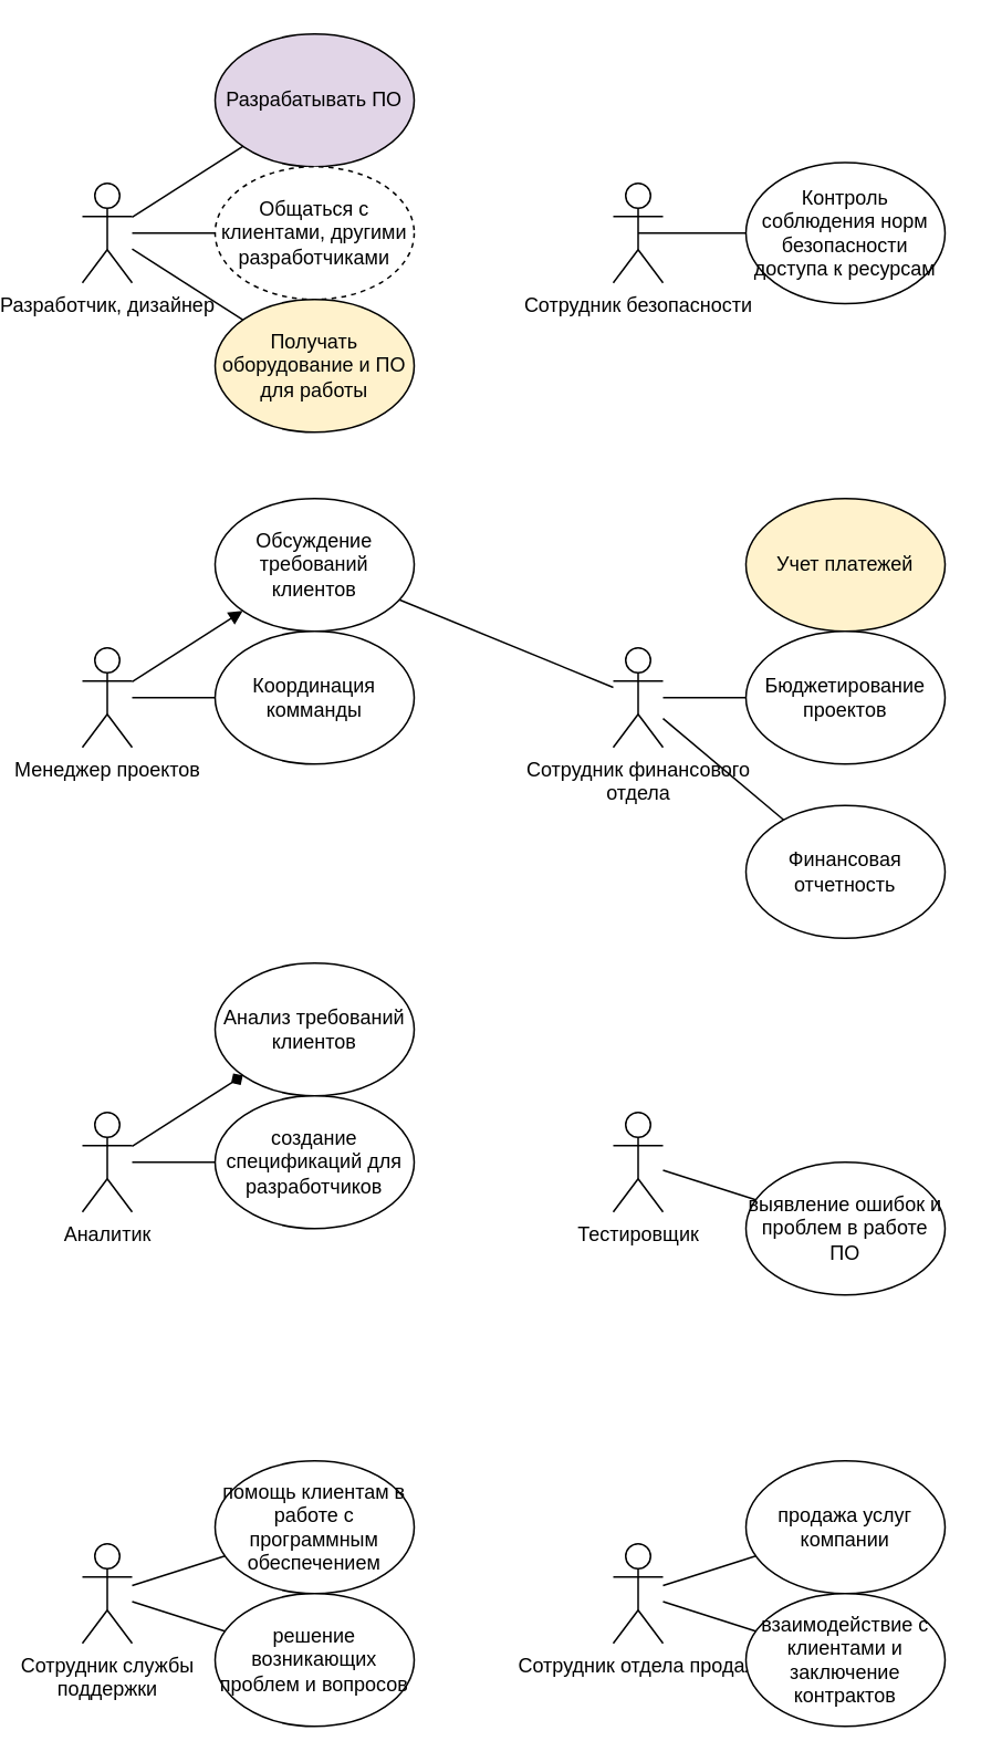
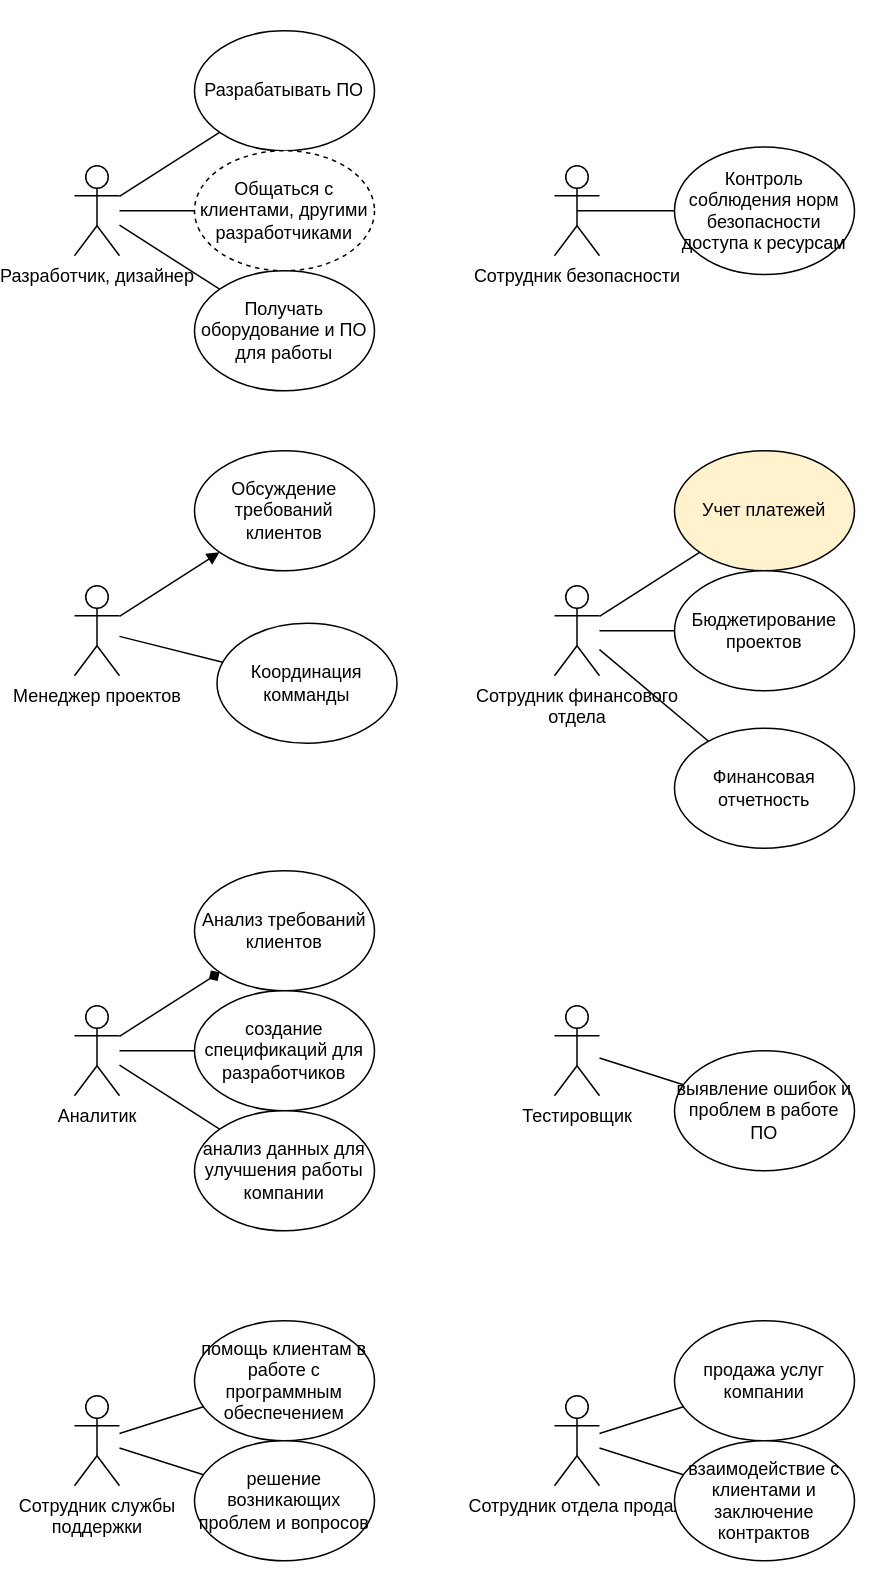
  <mxCell id="0" />
  <mxCell id="1" parent="0" />
  <mxCell id="2" value="Разработчик, дизайнер" style="shape=umlActor;verticalLabelPosition=bottom;verticalAlign=top;html=1;outlineConnect=0;" parent="1" vertex="1"><mxGeometry x="20" y="110" width="30" height="60" as="geometry" /></mxCell>
- <mxCell id="3" value="Разрабатывать ПО" style="ellipse;whiteSpace=wrap;html=1;fillColor=#e1d5e7;" parent="1" vertex="1"><mxGeometry x="100" y="20" width="120" height="80" as="geometry" /></mxCell>
+ <mxCell id="3" value="Разрабатывать ПО" style="ellipse;whiteSpace=wrap;html=1;" parent="1" vertex="1"><mxGeometry x="100" y="20" width="120" height="80" as="geometry" /></mxCell>
  <mxCell id="4" value="Общаться с клиентами, другими разработчиками" style="ellipse;whiteSpace=wrap;html=1;dashed=1;" parent="1" vertex="1"><mxGeometry x="100" y="100" width="120" height="80" as="geometry" /></mxCell>
- <mxCell id="5" value="Получать оборудование и ПО для работы" style="ellipse;whiteSpace=wrap;html=1;fillColor=#fff2cc;" parent="1" vertex="1"><mxGeometry x="100" y="180" width="120" height="80" as="geometry" /></mxCell>
+ <mxCell id="5" value="Получать оборудование и ПО для работы" style="ellipse;whiteSpace=wrap;html=1;" parent="1" vertex="1"><mxGeometry x="100" y="180" width="120" height="80" as="geometry" /></mxCell>
  <mxCell id="6" value="" style="endArrow=none;html=1;rounded=0;" parent="1" source="2" target="3" edge="1"><mxGeometry width="50" height="50" relative="1" as="geometry"><mxPoint x="140" y="160" as="sourcePoint" /><mxPoint x="190" y="110" as="targetPoint" /></mxGeometry></mxCell>
  <mxCell id="7" value="" style="endArrow=none;html=1;rounded=0;" parent="1" source="2" target="4" edge="1"><mxGeometry width="50" height="50" relative="1" as="geometry"><mxPoint x="60" y="140" as="sourcePoint" /><mxPoint x="127" y="98" as="targetPoint" /></mxGeometry></mxCell>
  <mxCell id="8" value="" style="endArrow=none;html=1;rounded=0;" parent="1" source="2" target="5" edge="1"><mxGeometry width="50" height="50" relative="1" as="geometry"><mxPoint x="60" y="150" as="sourcePoint" /><mxPoint x="110" y="150" as="targetPoint" /></mxGeometry></mxCell>
  <mxCell id="9" style="rounded=0;orthogonalLoop=1;jettySize=auto;html=1;exitX=0.5;exitY=0.5;exitDx=0;exitDy=0;exitPerimeter=0;entryX=0;entryY=0.5;entryDx=0;entryDy=0;endArrow=none;endFill=0;" edge="1" parent="1" source="10" target="11"><mxGeometry relative="1" as="geometry" /></mxCell>
  <mxCell id="10" value="Сотрудник безопасности" style="shape=umlActor;verticalLabelPosition=bottom;verticalAlign=top;html=1;outlineConnect=0;" vertex="1" parent="1"><mxGeometry x="340" y="110" width="30" height="60" as="geometry" /></mxCell>
  <mxCell id="11" value="Контроль соблюдения норм безопасности доступа к ресурсам" style="ellipse;whiteSpace=wrap;html=1;" vertex="1" parent="1"><mxGeometry x="420" y="97.5" width="120" height="85" as="geometry" /></mxCell>
  <mxCell id="12" value="Менеджер проектов" style="shape=umlActor;verticalLabelPosition=bottom;verticalAlign=top;html=1;outlineConnect=0;" vertex="1" parent="1"><mxGeometry x="20" y="390" width="30" height="60" as="geometry" /></mxCell>
  <mxCell id="13" value="Обсуждение требований клиентов" style="ellipse;whiteSpace=wrap;html=1;" vertex="1" parent="1"><mxGeometry x="100" y="300" width="120" height="80" as="geometry" /></mxCell>
- <mxCell id="14" value="Координация комманды" style="ellipse;whiteSpace=wrap;html=1;" vertex="1" parent="1"><mxGeometry x="100" y="380" width="120" height="80" as="geometry" /></mxCell>
+ <mxCell id="14" value="Координация комманды" style="ellipse;whiteSpace=wrap;html=1;" vertex="1" parent="1"><mxGeometry x="115" y="415" width="120" height="80" as="geometry" /></mxCell>
  <mxCell id="15" value="" style="endArrow=block;html=1;rounded=0;" edge="1" parent="1" source="12" target="13"><mxGeometry width="50" height="50" relative="1" as="geometry"><mxPoint x="140" y="440" as="sourcePoint" /><mxPoint x="190" y="390" as="targetPoint" /></mxGeometry></mxCell>
  <mxCell id="16" value="" style="endArrow=none;html=1;rounded=0;" edge="1" parent="1" source="12" target="14"><mxGeometry width="50" height="50" relative="1" as="geometry"><mxPoint x="60" y="420" as="sourcePoint" /><mxPoint x="127" y="378" as="targetPoint" /></mxGeometry></mxCell>
  <mxCell id="17" value="Сотрудник финансового &lt;br&gt;отдела" style="shape=umlActor;verticalLabelPosition=bottom;verticalAlign=top;html=1;outlineConnect=0;" vertex="1" parent="1"><mxGeometry x="340" y="390" width="30" height="60" as="geometry" /></mxCell>
  <mxCell id="18" value="Учет платежей" style="ellipse;whiteSpace=wrap;html=1;fillColor=#fff2cc;" vertex="1" parent="1"><mxGeometry x="420" y="300" width="120" height="80" as="geometry" /></mxCell>
  <mxCell id="19" value="Бюджетирование проектов" style="ellipse;whiteSpace=wrap;html=1;" vertex="1" parent="1"><mxGeometry x="420" y="380" width="120" height="80" as="geometry" /></mxCell>
  <mxCell id="20" value="Финансовая отчетность" style="ellipse;whiteSpace=wrap;html=1;" vertex="1" parent="1"><mxGeometry x="420" y="485" width="120" height="80" as="geometry" /></mxCell>
- <mxCell id="21" value="" style="endArrow=none;html=1;rounded=0;" edge="1" parent="1" source="17" target="13"><mxGeometry width="50" height="50" relative="1" as="geometry"><mxPoint x="460" y="440" as="sourcePoint" /><mxPoint x="510" y="390" as="targetPoint" /></mxGeometry></mxCell>
+ <mxCell id="21" value="" style="endArrow=none;html=1;rounded=0;" edge="1" parent="1" source="17" target="18"><mxGeometry width="50" height="50" relative="1" as="geometry"><mxPoint x="460" y="440" as="sourcePoint" /><mxPoint x="510" y="390" as="targetPoint" /></mxGeometry></mxCell>
  <mxCell id="22" value="" style="endArrow=none;html=1;rounded=0;" edge="1" parent="1" source="17" target="19"><mxGeometry width="50" height="50" relative="1" as="geometry"><mxPoint x="380" y="420" as="sourcePoint" /><mxPoint x="447" y="378" as="targetPoint" /></mxGeometry></mxCell>
  <mxCell id="23" value="" style="endArrow=none;html=1;rounded=0;" edge="1" parent="1" source="17" target="20"><mxGeometry width="50" height="50" relative="1" as="geometry"><mxPoint x="380" y="430" as="sourcePoint" /><mxPoint x="430" y="430" as="targetPoint" /></mxGeometry></mxCell>
  <mxCell id="24" value="Аналитик" style="shape=umlActor;verticalLabelPosition=bottom;verticalAlign=top;html=1;outlineConnect=0;" vertex="1" parent="1"><mxGeometry x="20" y="670" width="30" height="60" as="geometry" /></mxCell>
  <mxCell id="25" value="Анализ требований клиентов" style="ellipse;whiteSpace=wrap;html=1;" vertex="1" parent="1"><mxGeometry x="100" y="580" width="120" height="80" as="geometry" /></mxCell>
  <mxCell id="26" value="создание спецификаций для разработчиков" style="ellipse;whiteSpace=wrap;html=1;" vertex="1" parent="1"><mxGeometry x="100" y="660" width="120" height="80" as="geometry" /></mxCell>
+ <mxCell id="27" value="анализ данных для улучшения работы компании" style="ellipse;whiteSpace=wrap;html=1;" vertex="1" parent="1"><mxGeometry x="100" y="740" width="120" height="80" as="geometry" /></mxCell>
  <mxCell id="28" value="" style="endArrow=diamond;html=1;rounded=0;" edge="1" parent="1" source="24" target="25"><mxGeometry width="50" height="50" relative="1" as="geometry"><mxPoint x="140" y="720" as="sourcePoint" /><mxPoint x="190" y="670" as="targetPoint" /></mxGeometry></mxCell>
  <mxCell id="29" value="" style="endArrow=none;html=1;rounded=0;" edge="1" parent="1" source="24" target="26"><mxGeometry width="50" height="50" relative="1" as="geometry"><mxPoint x="60" y="700" as="sourcePoint" /><mxPoint x="127" y="658" as="targetPoint" /></mxGeometry></mxCell>
+ <mxCell id="30" value="" style="endArrow=none;html=1;rounded=0;" edge="1" parent="1" source="24" target="27"><mxGeometry width="50" height="50" relative="1" as="geometry"><mxPoint x="60" y="710" as="sourcePoint" /><mxPoint x="110" y="710" as="targetPoint" /></mxGeometry></mxCell>
  <mxCell id="31" value="Тестировщик" style="shape=umlActor;verticalLabelPosition=bottom;verticalAlign=top;html=1;outlineConnect=0;" vertex="1" parent="1"><mxGeometry x="340" y="670" width="30" height="60" as="geometry" /></mxCell>
  <mxCell id="32" value="выявление ошибок и проблем в работе ПО" style="ellipse;whiteSpace=wrap;html=1;" vertex="1" parent="1"><mxGeometry x="420" y="700" width="120" height="80" as="geometry" /></mxCell>
  <mxCell id="33" value="" style="endArrow=none;html=1;rounded=0;" edge="1" parent="1" source="31" target="32"><mxGeometry width="50" height="50" relative="1" as="geometry"><mxPoint x="380" y="700" as="sourcePoint" /><mxPoint x="447" y="658" as="targetPoint" /></mxGeometry></mxCell>
  <mxCell id="34" value="Сотрудник службы&lt;br&gt;поддержки" style="shape=umlActor;verticalLabelPosition=bottom;verticalAlign=top;html=1;outlineConnect=0;" vertex="1" parent="1"><mxGeometry x="20" y="930" width="30" height="60" as="geometry" /></mxCell>
  <mxCell id="35" value="помощь клиентам в работе с программным обеспечением" style="ellipse;whiteSpace=wrap;html=1;" vertex="1" parent="1"><mxGeometry x="100" y="880" width="120" height="80" as="geometry" /></mxCell>
  <mxCell id="36" value="решение возникающих проблем и вопросов" style="ellipse;whiteSpace=wrap;html=1;" vertex="1" parent="1"><mxGeometry x="100" y="960" width="120" height="80" as="geometry" /></mxCell>
  <mxCell id="37" value="" style="endArrow=none;html=1;rounded=0;" edge="1" parent="1" source="34" target="35"><mxGeometry width="50" height="50" relative="1" as="geometry"><mxPoint x="140" y="980" as="sourcePoint" /><mxPoint x="190" y="930" as="targetPoint" /></mxGeometry></mxCell>
  <mxCell id="38" value="" style="endArrow=none;html=1;rounded=0;" edge="1" parent="1" source="34" target="36"><mxGeometry width="50" height="50" relative="1" as="geometry"><mxPoint x="60" y="960" as="sourcePoint" /><mxPoint x="127" y="918" as="targetPoint" /></mxGeometry></mxCell>
  <mxCell id="39" value="Сотрудник отдела продаж" style="shape=umlActor;verticalLabelPosition=bottom;verticalAlign=top;html=1;outlineConnect=0;" vertex="1" parent="1"><mxGeometry x="340" y="930" width="30" height="60" as="geometry" /></mxCell>
  <mxCell id="40" value="продажа услуг компании" style="ellipse;whiteSpace=wrap;html=1;" vertex="1" parent="1"><mxGeometry x="420" y="880" width="120" height="80" as="geometry" /></mxCell>
  <mxCell id="41" value="взаимодействие с клиентами и заключение контрактов" style="ellipse;whiteSpace=wrap;html=1;" vertex="1" parent="1"><mxGeometry x="420" y="960" width="120" height="80" as="geometry" /></mxCell>
  <mxCell id="42" value="" style="endArrow=none;html=1;rounded=0;" edge="1" parent="1" source="39" target="40"><mxGeometry width="50" height="50" relative="1" as="geometry"><mxPoint x="460" y="980" as="sourcePoint" /><mxPoint x="510" y="930" as="targetPoint" /></mxGeometry></mxCell>
  <mxCell id="43" value="" style="endArrow=none;html=1;rounded=0;" edge="1" parent="1" source="39" target="41"><mxGeometry width="50" height="50" relative="1" as="geometry"><mxPoint x="380" y="960" as="sourcePoint" /><mxPoint x="447" y="918" as="targetPoint" /></mxGeometry></mxCell>
